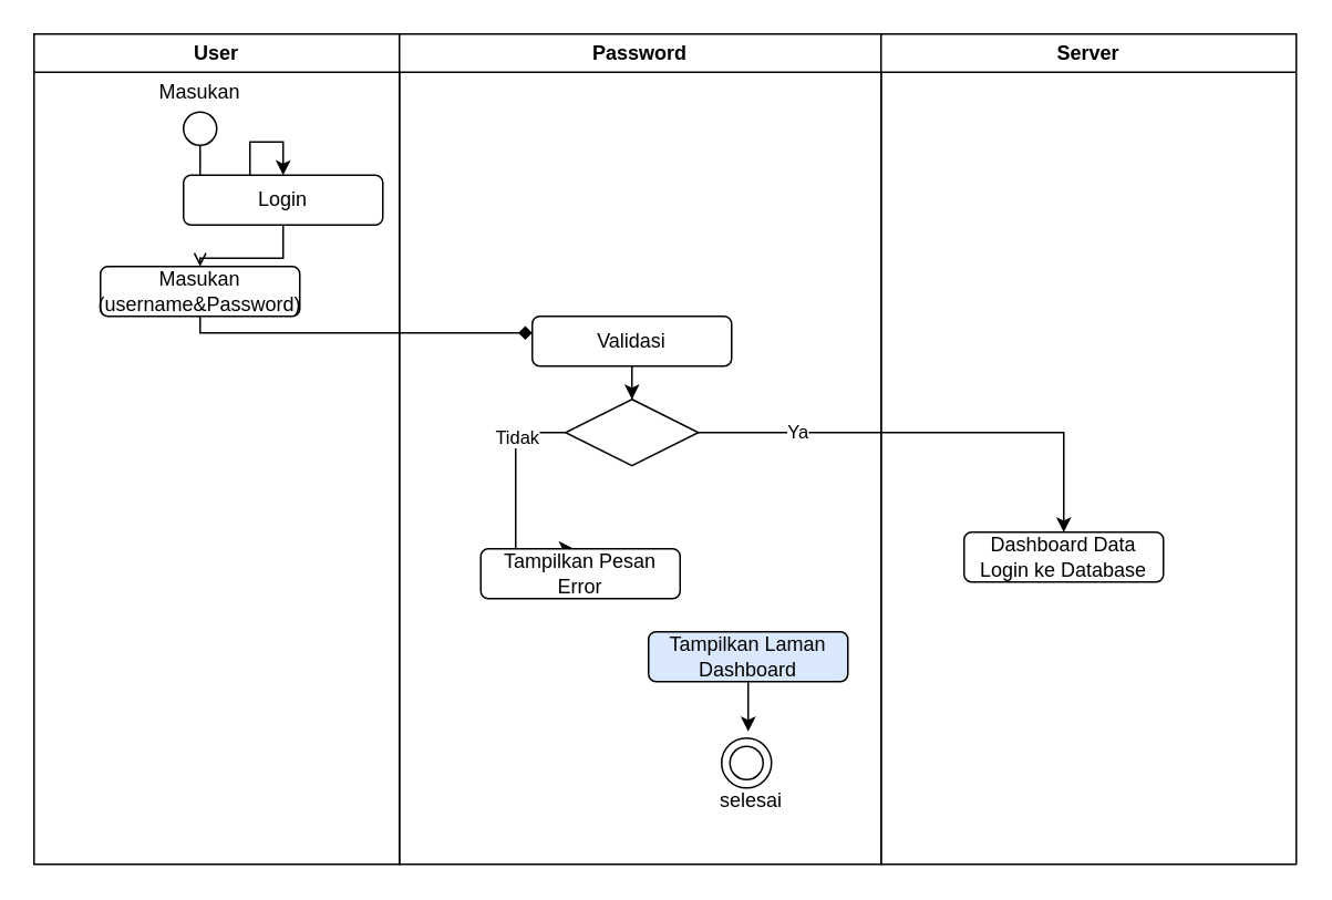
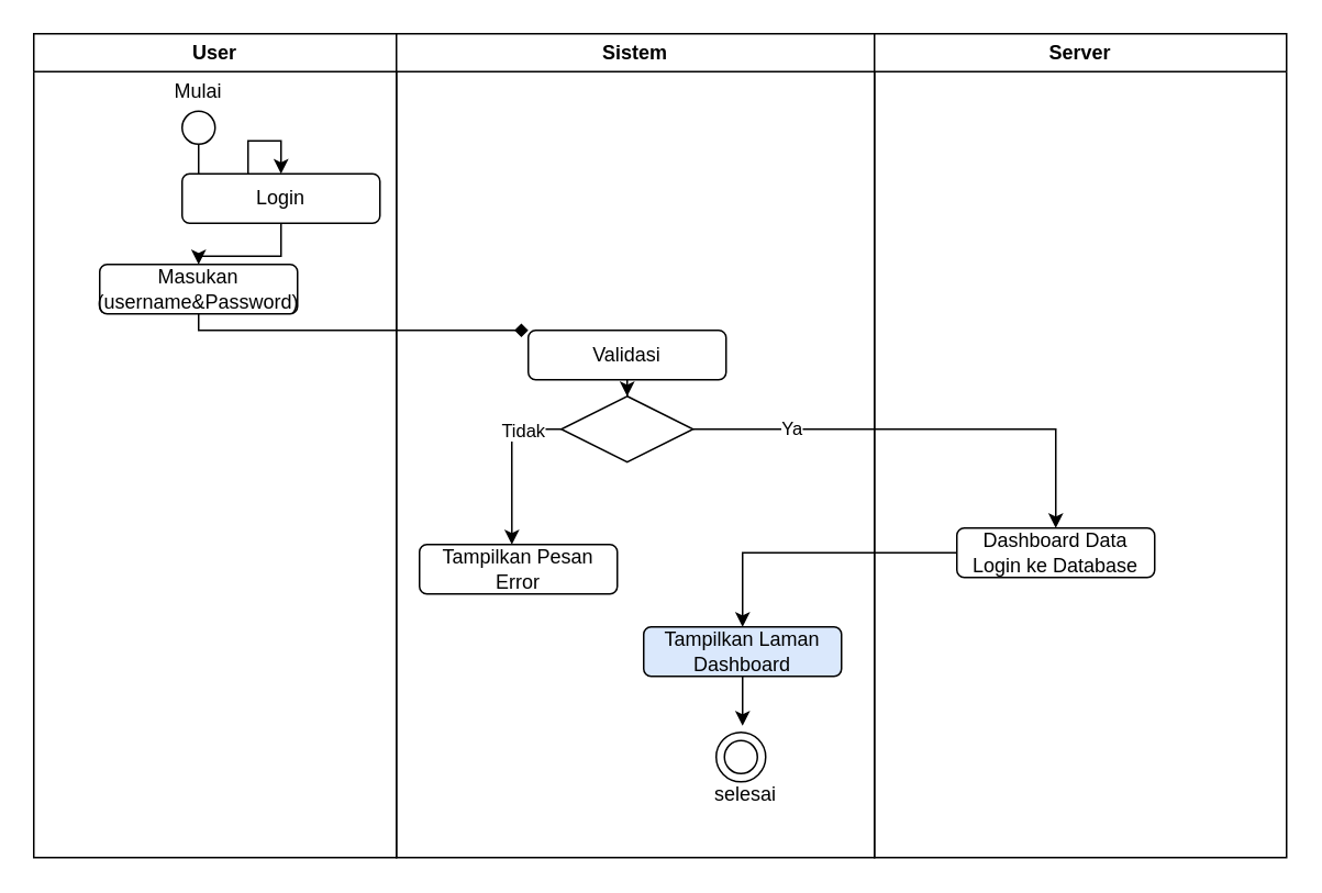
  <mxCell id="0" />
  <mxCell id="1" parent="0" />
  <mxCell id="2" value="User" style="swimlane;whiteSpace=wrap;html=1;" parent="1" vertex="1"><mxGeometry x="20" y="20" width="220" height="500" as="geometry" /></mxCell>
  <mxCell id="3" value="" style="edgeStyle=orthogonalEdgeStyle;rounded=0;orthogonalLoop=1;jettySize=auto;html=1;" parent="2" source="4" target="6" edge="1"><mxGeometry relative="1" as="geometry" /></mxCell>
  <mxCell id="4" value="" style="ellipse;whiteSpace=wrap;html=1;aspect=fixed;color=black;" parent="2" vertex="1"><mxGeometry x="90" y="47" width="20" height="20" as="geometry" /></mxCell>
- <mxCell id="5" value="" style="edgeStyle=orthogonalEdgeStyle;rounded=0;orthogonalLoop=1;jettySize=auto;html=1;endArrow=open;" parent="2" source="6" target="7" edge="1"><mxGeometry relative="1" as="geometry" /></mxCell>
+ <mxCell id="5" value="" style="edgeStyle=orthogonalEdgeStyle;rounded=0;orthogonalLoop=1;jettySize=auto;html=1;" parent="2" source="6" target="7" edge="1"><mxGeometry relative="1" as="geometry" /></mxCell>
  <mxCell id="6" value="Login" style="rounded=1;whiteSpace=wrap;html=1;" parent="2" vertex="1"><mxGeometry x="90" y="85" width="120" height="30" as="geometry" /></mxCell>
  <mxCell id="7" value="Masukan (username&amp;amp;Password)" style="rounded=1;whiteSpace=wrap;html=1;" parent="2" vertex="1"><mxGeometry x="40" y="140" width="120" height="30" as="geometry" /></mxCell>
- <mxCell id="8" value="Masukan" style="text;html=1;align=center;verticalAlign=middle;whiteSpace=wrap;rounded=0;" parent="2" vertex="1"><mxGeometry x="70" y="30" width="60" height="10" as="geometry" /></mxCell>
- <mxCell id="9" value="Password" style="swimlane;whiteSpace=wrap;html=1;" parent="1" vertex="1"><mxGeometry x="240" y="20" width="290" height="500" as="geometry" /></mxCell>
+ <mxCell id="8" value="Mulai" style="text;html=1;align=center;verticalAlign=middle;whiteSpace=wrap;rounded=0;" parent="2" vertex="1"><mxGeometry x="70" y="30" width="60" height="10" as="geometry" /></mxCell>
+ <mxCell id="9" value="Sistem" style="swimlane;whiteSpace=wrap;html=1;" parent="1" vertex="1"><mxGeometry x="240" y="20" width="290" height="500" as="geometry" /></mxCell>
  <mxCell id="10" value="" style="edgeStyle=orthogonalEdgeStyle;rounded=0;orthogonalLoop=1;jettySize=auto;html=1;" parent="9" source="11" target="15" edge="1"><mxGeometry relative="1" as="geometry" /></mxCell>
- <mxCell id="11" value="Validasi" style="rounded=1;whiteSpace=wrap;html=1;" parent="9" vertex="1"><mxGeometry x="80" y="170" width="120" height="30" as="geometry" /></mxCell>
+ <mxCell id="11" value="Validasi" style="rounded=1;whiteSpace=wrap;html=1;" parent="9" vertex="1"><mxGeometry x="80" y="180" width="120" height="30" as="geometry" /></mxCell>
  <mxCell id="12" style="edgeStyle=orthogonalEdgeStyle;rounded=0;orthogonalLoop=1;jettySize=auto;html=1;entryX=0.467;entryY=0;entryDx=0;entryDy=0;entryPerimeter=0;" parent="9" target="16" edge="1"><mxGeometry relative="1" as="geometry"><mxPoint x="29.2" y="267.39" as="targetPoint" /><mxPoint x="100" y="240" as="sourcePoint" /><Array as="points"><mxPoint x="70" y="240" /></Array></mxGeometry></mxCell>
  <mxCell id="13" value="Ya" style="edgeLabel;html=1;align=center;verticalAlign=middle;resizable=0;points=[];" parent="12" vertex="1" connectable="0"><mxGeometry x="-0.57" y="1" relative="1" as="geometry"><mxPoint as="offset" /></mxGeometry></mxCell>
  <mxCell id="14" value="Tidak" style="edgeLabel;html=1;align=center;verticalAlign=middle;resizable=0;points=[];" parent="12" vertex="1" connectable="0"><mxGeometry x="-0.521" relative="1" as="geometry"><mxPoint as="offset" /></mxGeometry></mxCell>
  <mxCell id="15" value="" style="rhombus;whiteSpace=wrap;html=1;" parent="9" vertex="1"><mxGeometry x="100" y="220" width="80" height="40" as="geometry" /></mxCell>
- <mxCell id="16" value="Tampilkan Pesan Error" style="rounded=1;whiteSpace=wrap;html=1;" parent="9" vertex="1"><mxGeometry x="49" y="310" width="120" height="30" as="geometry" /></mxCell>
+ <mxCell id="16" value="Tampilkan Pesan Error" style="rounded=1;whiteSpace=wrap;html=1;" parent="9" vertex="1"><mxGeometry x="14" y="310" width="120" height="30" as="geometry" /></mxCell>
  <mxCell id="17" value="" style="ellipse;whiteSpace=wrap;html=1;aspect=fixed;" parent="9" vertex="1"><mxGeometry x="194" y="424" width="30" height="30" as="geometry" /></mxCell>
  <mxCell id="18" value="" style="ellipse;whiteSpace=wrap;html=1;aspect=fixed;color=black;" parent="9" vertex="1"><mxGeometry x="199" y="429" width="20" height="20" as="geometry" /></mxCell>
  <mxCell id="19" value="selesai" style="text;html=1;align=center;verticalAlign=middle;whiteSpace=wrap;rounded=0;" parent="9" vertex="1"><mxGeometry x="182" y="457" width="60" height="10" as="geometry" /></mxCell>
  <mxCell id="20" style="edgeStyle=orthogonalEdgeStyle;rounded=0;orthogonalLoop=1;jettySize=auto;html=1;" parent="9" source="21" edge="1"><mxGeometry relative="1" as="geometry"><mxPoint x="210" y="420" as="targetPoint" /></mxGeometry></mxCell>
  <mxCell id="21" value="Tampilkan Laman Dashboard" style="rounded=1;whiteSpace=wrap;html=1;fillColor=#dae8fc;" parent="9" vertex="1"><mxGeometry x="150" y="360" width="120" height="30" as="geometry" /></mxCell>
  <mxCell id="22" value="" style="edgeStyle=orthogonalEdgeStyle;rounded=0;orthogonalLoop=1;jettySize=auto;html=1;endArrow=diamond;" parent="1" source="7" target="11" edge="1"><mxGeometry relative="1" as="geometry"><Array as="points"><mxPoint x="380" y="200" /></Array></mxGeometry></mxCell>
  <mxCell id="23" value="Server" style="swimlane;whiteSpace=wrap;html=1;" parent="1" vertex="1"><mxGeometry x="530" y="20" width="250" height="500" as="geometry" /></mxCell>
  <mxCell id="24" value="Dashboard Data Login ke Database" style="rounded=1;whiteSpace=wrap;html=1;" parent="23" vertex="1"><mxGeometry x="50" y="300" width="120" height="30" as="geometry" /></mxCell>
  <mxCell id="25" style="edgeStyle=orthogonalEdgeStyle;rounded=0;orthogonalLoop=1;jettySize=auto;html=1;entryX=0.5;entryY=0;entryDx=0;entryDy=0;" parent="1" source="15" target="24" edge="1"><mxGeometry relative="1" as="geometry"><Array as="points"><mxPoint x="640" y="260" /></Array></mxGeometry></mxCell>
  <mxCell id="26" value="Ya" style="edgeLabel;html=1;align=center;verticalAlign=middle;resizable=0;points=[];" parent="25" vertex="1" connectable="0"><mxGeometry x="-0.582" y="1" relative="1" as="geometry"><mxPoint as="offset" /></mxGeometry></mxCell>
+ <mxCell id="27" style="edgeStyle=orthogonalEdgeStyle;rounded=0;orthogonalLoop=1;jettySize=auto;html=1;entryX=0.5;entryY=0;entryDx=0;entryDy=0;" parent="1" source="24" target="21" edge="1"><mxGeometry relative="1" as="geometry"><Array as="points"><mxPoint x="450" y="335" /></Array></mxGeometry></mxCell>
